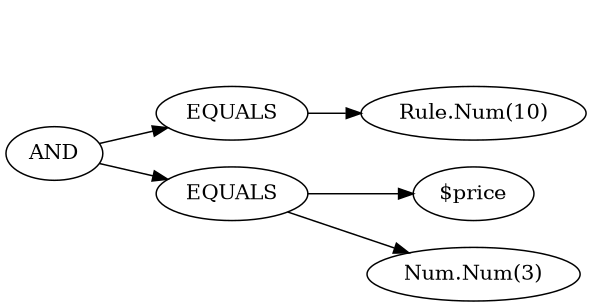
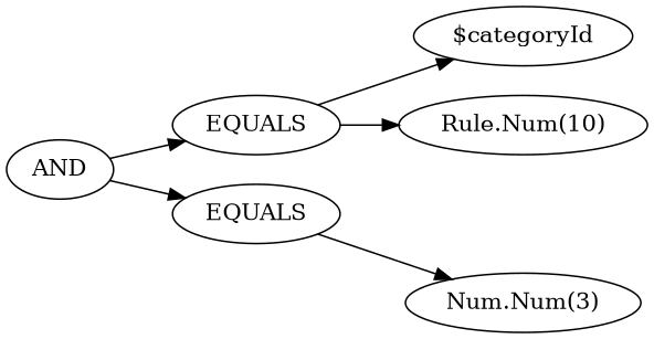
  digraph {
    rankdir=LR
    n1 [label=AND]
    n2 [label=EQUALS]
    n3 [label=EQUALS]
+   n4 [label="$categoryId"]
    n5 [label="Rule.Num(10)"]
-   n6 [label="$price"]
    n7 [label="Num.Num(3)"]
    n1 -> n2
    n1 -> n3
+   n2 -> n4
    n2 -> n5
-   n3 -> n6
    n3 -> n7
  }
